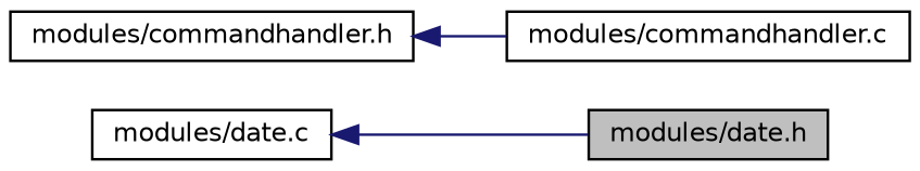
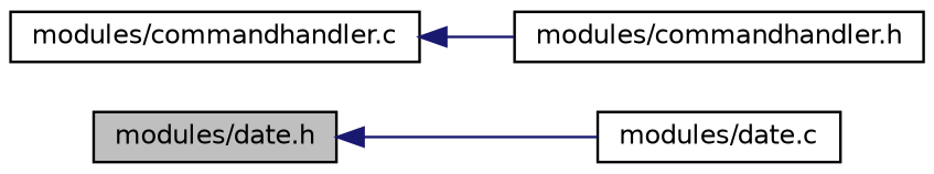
  digraph {
    rankdir=LR
    node [color=black fillcolor=white fontname=Helvetica fontsize=10 shape=record style=filled]
    edge [color=midnightblue dir=back fontname=Helvetica fontsize=10 labelfontname=Helvetica labelfontsize=10 style=solid]
    n1 [fillcolor=grey75 fontcolor=black height=0.2 label="modules/date.h" width=0.4]
    n2 [height=0.2 label="modules/date.c" width=0.4]
    n3 [height=0.2 label="modules/commandhandler.h" width=0.4]
    n4 [height=0.2 label="modules/commandhandler.c" width=0.4]
-   n2 -> n1
-   n3 -> n4
+   n1 -> n2
+   n4 -> n3
  }
